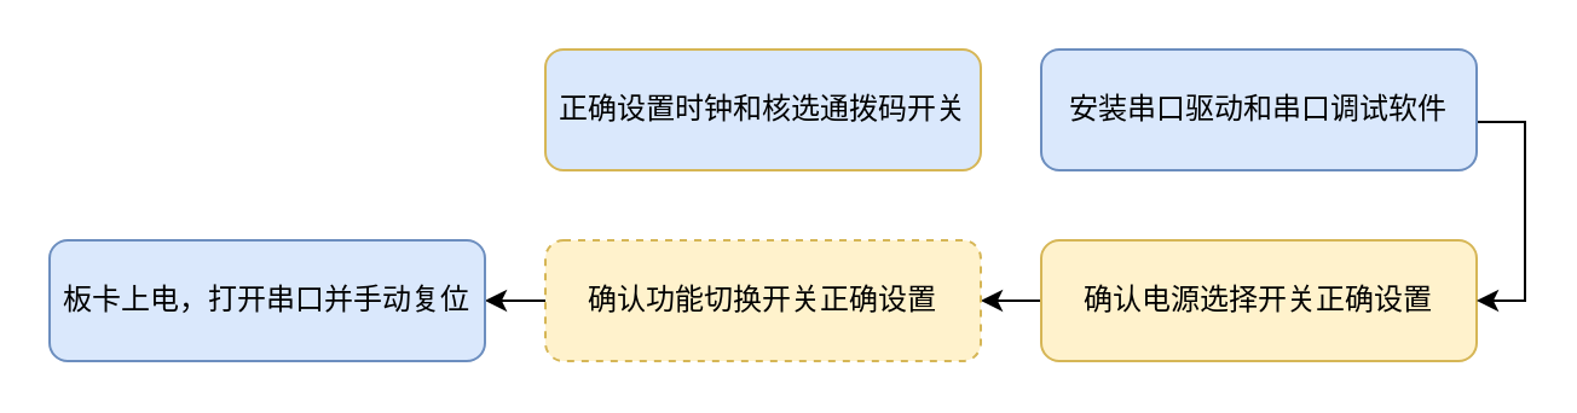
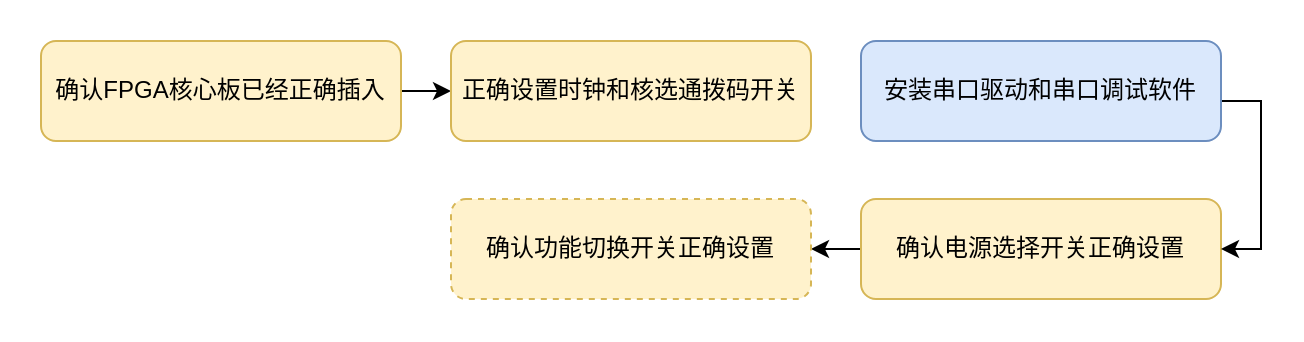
  <mxCell id="0" />
  <mxCell id="1" parent="0" />
- <mxCell id="4" value="正确设置时钟和核选通拨码开关" style="rounded=1;whiteSpace=wrap;html=1;fillColor=#dae8fc;strokeColor=#d6b656;" parent="1" vertex="1"><mxGeometry x="225" y="20" width="180" height="50" as="geometry" /></mxCell>
+ <mxCell id="2" style="edgeStyle=orthogonalEdgeStyle;rounded=0;orthogonalLoop=1;jettySize=auto;html=1;exitX=1;exitY=0.5;exitDx=0;exitDy=0;entryX=0;entryY=0.5;entryDx=0;entryDy=0;" parent="1" source="3" target="4" edge="1"><mxGeometry relative="1" as="geometry" /></mxCell>
+ <mxCell id="3" value="确认FPGA核心板已经正确插入" style="rounded=1;whiteSpace=wrap;html=1;fillColor=#fff2cc;strokeColor=#d6b656;" parent="1" vertex="1"><mxGeometry x="20" y="20" width="180" height="50" as="geometry" /></mxCell>
+ <mxCell id="4" value="正确设置时钟和核选通拨码开关" style="rounded=1;whiteSpace=wrap;html=1;fillColor=#fff2cc;strokeColor=#d6b656;" parent="1" vertex="1"><mxGeometry x="225" y="20" width="180" height="50" as="geometry" /></mxCell>
  <mxCell id="5" style="edgeStyle=orthogonalEdgeStyle;rounded=0;orthogonalLoop=1;jettySize=auto;html=1;exitX=0;exitY=0.5;exitDx=0;exitDy=0;entryX=1;entryY=0.5;entryDx=0;entryDy=0;" parent="1" source="6" target="10" edge="1"><mxGeometry relative="1" as="geometry" /></mxCell>
  <mxCell id="6" value="确认电源选择开关正确设置" style="rounded=1;whiteSpace=wrap;html=1;fillColor=#fff2cc;strokeColor=#d6b656;" parent="1" vertex="1"><mxGeometry x="430" y="99" width="180" height="50" as="geometry" /></mxCell>
  <mxCell id="7" style="edgeStyle=orthogonalEdgeStyle;rounded=0;orthogonalLoop=1;jettySize=auto;html=1;entryX=1;entryY=0.5;entryDx=0;entryDy=0;" parent="1" source="8" target="6" edge="1"><mxGeometry relative="1" as="geometry"><Array as="points"><mxPoint x="630" y="50" /><mxPoint x="630" y="124" /></Array></mxGeometry></mxCell>
  <mxCell id="8" value="安装串口驱动和串口调试软件" style="rounded=1;whiteSpace=wrap;html=1;fillColor=#dae8fc;strokeColor=#6c8ebf;" parent="1" vertex="1"><mxGeometry x="430" y="20" width="180" height="50" as="geometry" /></mxCell>
- <mxCell id="9" style="edgeStyle=orthogonalEdgeStyle;rounded=0;orthogonalLoop=1;jettySize=auto;html=1;exitX=0;exitY=0.5;exitDx=0;exitDy=0;entryX=1;entryY=0.5;entryDx=0;entryDy=0;" parent="1" source="10" target="11" edge="1"><mxGeometry relative="1" as="geometry" /></mxCell>
  <mxCell id="10" value="确认功能切换开关正确设置" style="rounded=1;whiteSpace=wrap;html=1;fillColor=#fff2cc;strokeColor=#d6b656;dashed=1;" parent="1" vertex="1"><mxGeometry x="225" y="99" width="180" height="50" as="geometry" /></mxCell>
- <mxCell id="11" value="板卡上电，打开串口并手动复位" style="rounded=1;whiteSpace=wrap;html=1;fillColor=#dae8fc;strokeColor=#6c8ebf;" parent="1" vertex="1"><mxGeometry x="20" y="99" width="180" height="50" as="geometry" /></mxCell>
